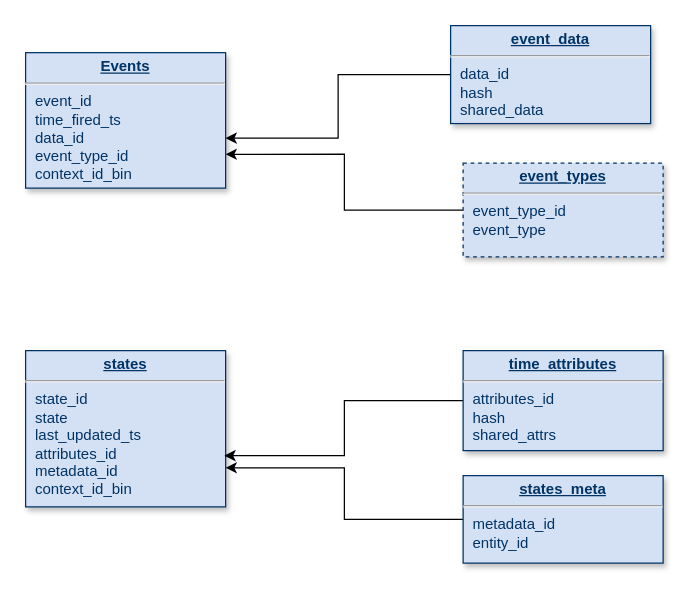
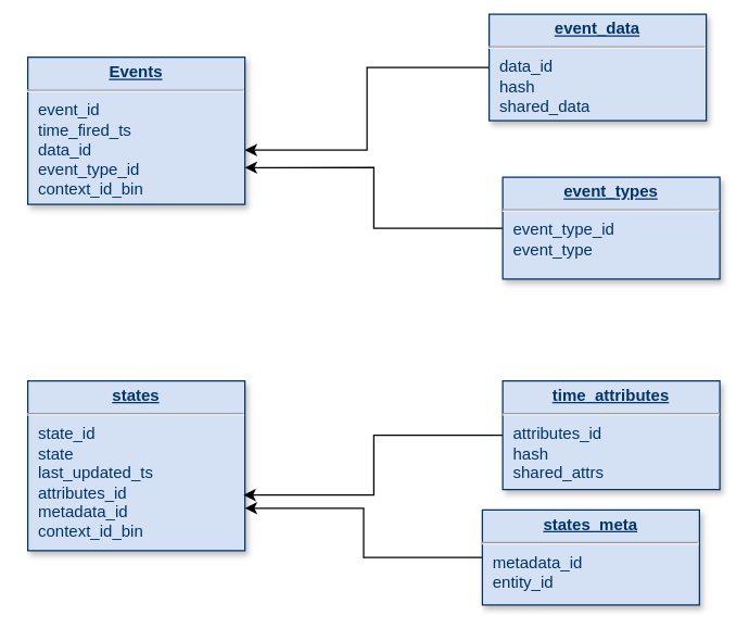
  <mxCell id="0" />
  <mxCell id="1" parent="0" />
  <mxCell id="2" style="edgeStyle=orthogonalEdgeStyle;rounded=0;orthogonalLoop=1;jettySize=auto;html=1;entryX=1;entryY=0.631;entryDx=0;entryDy=0;entryPerimeter=0;" edge="1" parent="1" source="3" target="7"><mxGeometry relative="1" as="geometry" /></mxCell>
- <mxCell id="3" value="&lt;p style=&quot;margin: 0px; margin-top: 4px; text-align: center; text-decoration: underline;&quot;&gt;&lt;strong&gt;event_data&lt;/strong&gt;&lt;/p&gt;&lt;hr&gt;&lt;p style=&quot;margin: 0px; margin-left: 8px;&quot;&gt;data_id&lt;br&gt;hash&lt;/p&gt;&lt;p style=&quot;margin: 0px; margin-left: 8px;&quot;&gt;shared_data&lt;/p&gt;" style="verticalAlign=top;align=left;overflow=fill;fontSize=12;fontFamily=Helvetica;html=1;strokeColor=#003366;shadow=1;fillColor=#D4E1F5;fontColor=#003366" parent="1" vertex="1"><mxGeometry x="360" y="20" width="160" height="78.36" as="geometry" /></mxCell>
+ <mxCell id="3" value="&lt;p style=&quot;margin: 0px; margin-top: 4px; text-align: center; text-decoration: underline;&quot;&gt;&lt;strong&gt;event_data&lt;/strong&gt;&lt;/p&gt;&lt;hr&gt;&lt;p style=&quot;margin: 0px; margin-left: 8px;&quot;&gt;data_id&lt;br&gt;hash&lt;/p&gt;&lt;p style=&quot;margin: 0px; margin-left: 8px;&quot;&gt;shared_data&lt;/p&gt;" style="verticalAlign=top;align=left;overflow=fill;fontSize=12;fontFamily=Helvetica;html=1;strokeColor=#003366;shadow=1;fillColor=#D4E1F5;fontColor=#003366" parent="1" vertex="1"><mxGeometry x="360" y="10" width="160" height="78.36" as="geometry" /></mxCell>
  <mxCell id="4" value="&lt;p style=&quot;margin: 0px; margin-top: 4px; text-align: center; text-decoration: underline;&quot;&gt;&lt;strong&gt;states&lt;/strong&gt;&lt;/p&gt;&lt;hr&gt;&lt;p style=&quot;margin: 0px; margin-left: 8px;&quot;&gt;state_id&lt;/p&gt;&lt;p style=&quot;margin: 0px; margin-left: 8px;&quot;&gt;state&lt;/p&gt;&lt;p style=&quot;margin: 0px; margin-left: 8px;&quot;&gt;last_updated_ts&lt;/p&gt;&lt;p style=&quot;margin: 0px; margin-left: 8px;&quot;&gt;attributes_id&lt;/p&gt;&lt;p style=&quot;margin: 0px; margin-left: 8px;&quot;&gt;metadata_id&lt;/p&gt;&lt;p style=&quot;margin: 0px; margin-left: 8px;&quot;&gt;context_id_bin&lt;/p&gt;" style="verticalAlign=top;align=left;overflow=fill;fontSize=12;fontFamily=Helvetica;html=1;strokeColor=#003366;shadow=1;fillColor=#D4E1F5;fontColor=#003366" parent="1" vertex="1"><mxGeometry x="20" y="280" width="160" height="125" as="geometry" /></mxCell>
  <mxCell id="5" style="edgeStyle=orthogonalEdgeStyle;rounded=0;orthogonalLoop=1;jettySize=auto;html=1;entryX=1;entryY=0.75;entryDx=0;entryDy=0;" edge="1" parent="1" source="6" target="7"><mxGeometry relative="1" as="geometry" /></mxCell>
- <mxCell id="6" value="&lt;p style=&quot;margin: 0px; margin-top: 4px; text-align: center; text-decoration: underline;&quot;&gt;&lt;strong&gt;event_types&lt;/strong&gt;&lt;/p&gt;&lt;hr&gt;&lt;p style=&quot;margin: 0px; margin-left: 8px;&quot;&gt;event_type_id&lt;/p&gt;&lt;p style=&quot;margin: 0px; margin-left: 8px;&quot;&gt;event_type&lt;/p&gt;&lt;p style=&quot;margin: 0px; margin-left: 8px;&quot;&gt;&lt;br&gt;&lt;/p&gt;" style="verticalAlign=top;align=left;overflow=fill;fontSize=12;fontFamily=Helvetica;html=1;strokeColor=#003366;shadow=1;fillColor=#D4E1F5;fontColor=#003366;dashed=1;" parent="1" vertex="1"><mxGeometry x="370" y="130" width="160" height="75" as="geometry" /></mxCell>
+ <mxCell id="6" value="&lt;p style=&quot;margin: 0px; margin-top: 4px; text-align: center; text-decoration: underline;&quot;&gt;&lt;strong&gt;event_types&lt;/strong&gt;&lt;/p&gt;&lt;hr&gt;&lt;p style=&quot;margin: 0px; margin-left: 8px;&quot;&gt;event_type_id&lt;/p&gt;&lt;p style=&quot;margin: 0px; margin-left: 8px;&quot;&gt;event_type&lt;/p&gt;&lt;p style=&quot;margin: 0px; margin-left: 8px;&quot;&gt;&lt;br&gt;&lt;/p&gt;" style="verticalAlign=top;align=left;overflow=fill;fontSize=12;fontFamily=Helvetica;html=1;strokeColor=#003366;shadow=1;fillColor=#D4E1F5;fontColor=#003366" parent="1" vertex="1"><mxGeometry x="370" y="130" width="160" height="75" as="geometry" /></mxCell>
  <mxCell id="7" value="&lt;p style=&quot;margin: 0px; margin-top: 4px; text-align: center; text-decoration: underline;&quot;&gt;&lt;strong&gt;Events&lt;/strong&gt;&lt;/p&gt;&lt;hr&gt;&lt;p style=&quot;margin: 0px; margin-left: 8px;&quot;&gt;event_id&lt;/p&gt;&lt;p style=&quot;margin: 0px; margin-left: 8px;&quot;&gt;time_fired_ts&lt;/p&gt;&lt;p style=&quot;margin: 0px; margin-left: 8px;&quot;&gt;data_id&lt;/p&gt;&lt;p style=&quot;margin: 0px; margin-left: 8px;&quot;&gt;event_type_id&lt;/p&gt;&lt;p style=&quot;margin: 0px; margin-left: 8px;&quot;&gt;context_id_bin&lt;/p&gt;&lt;p style=&quot;margin: 0px; margin-left: 8px;&quot;&gt;&lt;br&gt;&lt;/p&gt;" style="verticalAlign=top;align=left;overflow=fill;fontSize=12;fontFamily=Helvetica;html=1;strokeColor=#003366;shadow=1;fillColor=#D4E1F5;fontColor=#003366" parent="1" vertex="1"><mxGeometry x="20" y="41.64" width="160" height="108.36" as="geometry" /></mxCell>
  <mxCell id="8" style="edgeStyle=orthogonalEdgeStyle;rounded=0;orthogonalLoop=1;jettySize=auto;html=1;entryX=1;entryY=0.75;entryDx=0;entryDy=0;" edge="1" parent="1" source="9" target="4"><mxGeometry relative="1" as="geometry" /></mxCell>
- <mxCell id="9" value="&lt;p style=&quot;margin: 0px; margin-top: 4px; text-align: center; text-decoration: underline;&quot;&gt;&lt;strong&gt;states_meta&lt;/strong&gt;&lt;/p&gt;&lt;hr&gt;&lt;p style=&quot;margin: 0px; margin-left: 8px;&quot;&gt;metadata_id&lt;/p&gt;&lt;p style=&quot;margin: 0px; margin-left: 8px;&quot;&gt;entity_id&lt;/p&gt;" style="verticalAlign=top;align=left;overflow=fill;fontSize=12;fontFamily=Helvetica;html=1;strokeColor=#003366;shadow=1;fillColor=#D4E1F5;fontColor=#003366" vertex="1" parent="1"><mxGeometry x="370" y="380" width="160" height="70" as="geometry" /></mxCell>
+ <mxCell id="9" value="&lt;p style=&quot;margin: 0px; margin-top: 4px; text-align: center; text-decoration: underline;&quot;&gt;&lt;strong&gt;states_meta&lt;/strong&gt;&lt;/p&gt;&lt;hr&gt;&lt;p style=&quot;margin: 0px; margin-left: 8px;&quot;&gt;metadata_id&lt;/p&gt;&lt;p style=&quot;margin: 0px; margin-left: 8px;&quot;&gt;entity_id&lt;/p&gt;" style="verticalAlign=top;align=left;overflow=fill;fontSize=12;fontFamily=Helvetica;html=1;strokeColor=#003366;shadow=1;fillColor=#D4E1F5;fontColor=#003366" vertex="1" parent="1"><mxGeometry x="355" y="375" width="160" height="70" as="geometry" /></mxCell>
  <mxCell id="10" style="edgeStyle=orthogonalEdgeStyle;rounded=0;orthogonalLoop=1;jettySize=auto;html=1;entryX=0.994;entryY=0.672;entryDx=0;entryDy=0;entryPerimeter=0;" edge="1" parent="1" source="11" target="4"><mxGeometry relative="1" as="geometry" /></mxCell>
  <mxCell id="11" value="&lt;p style=&quot;margin: 0px; margin-top: 4px; text-align: center; text-decoration: underline;&quot;&gt;&lt;strong&gt;time_attributes&lt;/strong&gt;&lt;/p&gt;&lt;hr&gt;&lt;p style=&quot;margin: 0px; margin-left: 8px;&quot;&gt;attributes_id&lt;/p&gt;&lt;p style=&quot;margin: 0px; margin-left: 8px;&quot;&gt;hash&lt;/p&gt;&lt;p style=&quot;margin: 0px; margin-left: 8px;&quot;&gt;shared_attrs&lt;/p&gt;&lt;p style=&quot;margin: 0px; margin-left: 8px;&quot;&gt;&lt;br&gt;&lt;/p&gt;" style="verticalAlign=top;align=left;overflow=fill;fontSize=12;fontFamily=Helvetica;html=1;strokeColor=#003366;shadow=1;fillColor=#D4E1F5;fontColor=#003366" vertex="1" parent="1"><mxGeometry x="370" y="280" width="160" height="80" as="geometry" /></mxCell>
